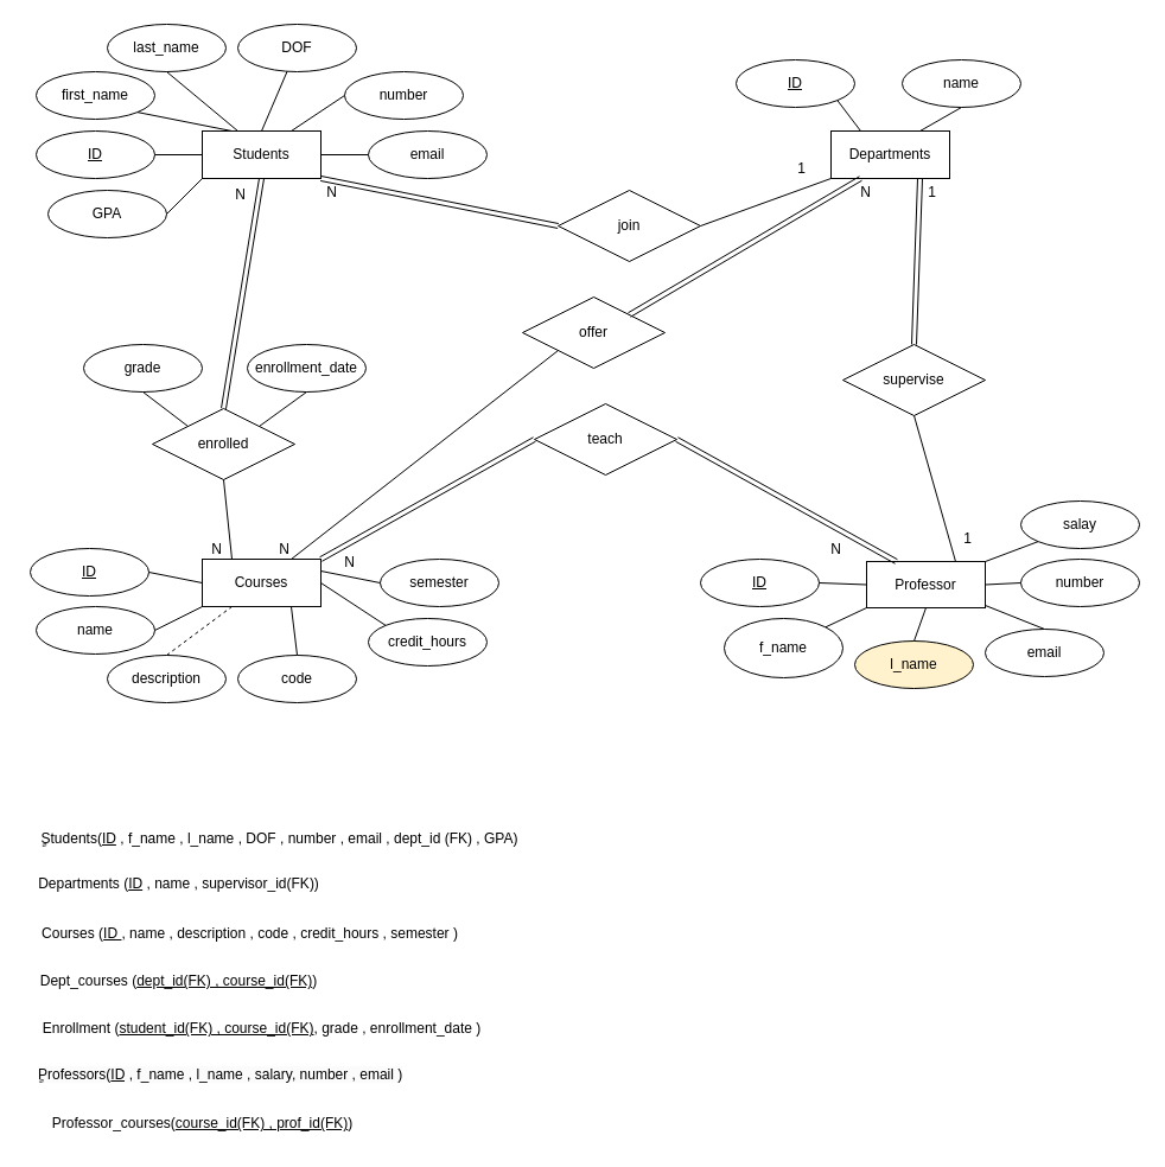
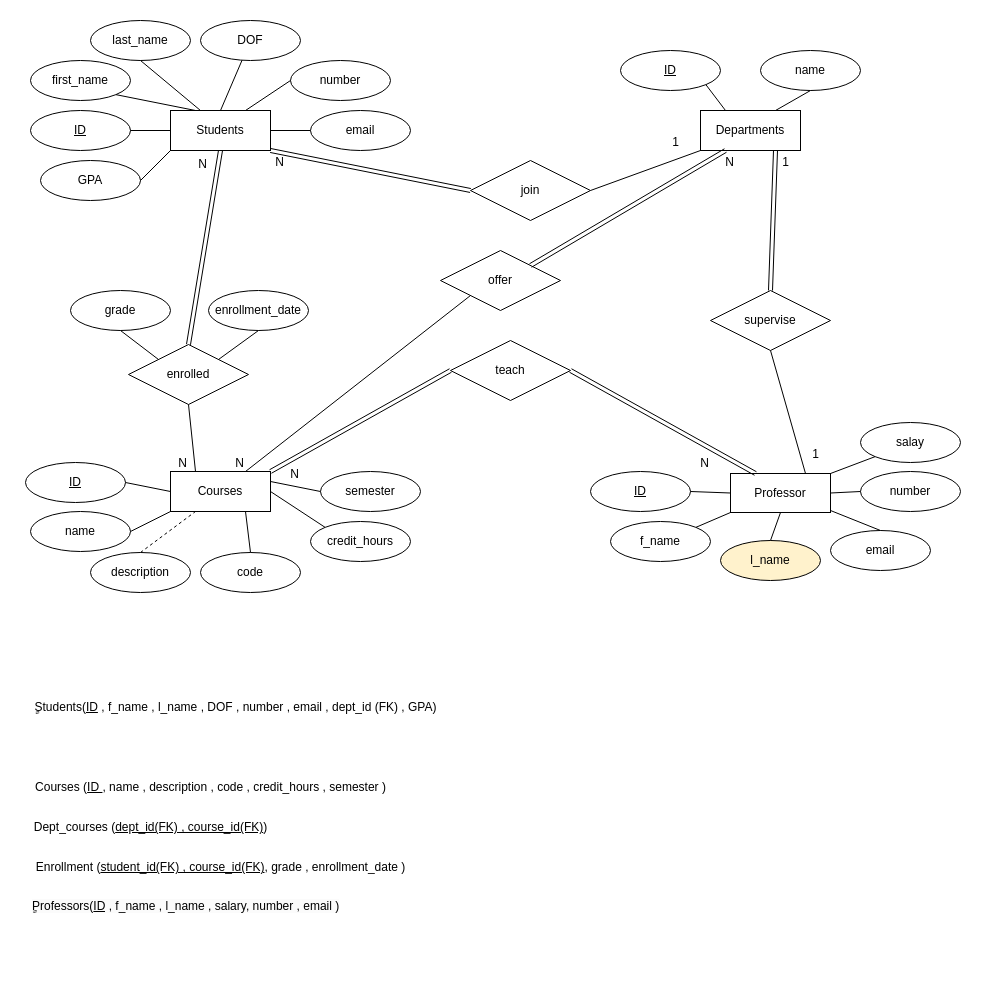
  <mxCell id="0" />
  <mxCell id="1" parent="0" />
  <mxCell id="2" value="Students" style="whiteSpace=wrap;html=1;align=center;" parent="1" vertex="1"><mxGeometry x="170" y="110" width="100" height="40" as="geometry" /></mxCell>
  <mxCell id="3" value="ID" style="ellipse;whiteSpace=wrap;html=1;align=center;fontStyle=4;" parent="1" vertex="1"><mxGeometry x="30" y="110" width="100" height="40" as="geometry" /></mxCell>
  <mxCell id="4" value="email" style="ellipse;whiteSpace=wrap;html=1;align=center;" parent="1" vertex="1"><mxGeometry x="310" y="110" width="100" height="40" as="geometry" /></mxCell>
  <mxCell id="5" value="number" style="ellipse;whiteSpace=wrap;html=1;align=center;" parent="1" vertex="1"><mxGeometry x="290" y="60" width="100" height="40" as="geometry" /></mxCell>
  <mxCell id="6" value="DOF" style="ellipse;whiteSpace=wrap;html=1;align=center;" parent="1" vertex="1"><mxGeometry x="200" y="20" width="100" height="40" as="geometry" /></mxCell>
  <mxCell id="7" value="first_name" style="ellipse;whiteSpace=wrap;html=1;align=center;" parent="1" vertex="1"><mxGeometry x="30" y="60" width="100" height="40" as="geometry" /></mxCell>
  <mxCell id="8" value="" style="endArrow=none;html=1;rounded=0;entryX=0;entryY=0.5;entryDx=0;entryDy=0;exitX=1;exitY=0.5;exitDx=0;exitDy=0;" parent="1" source="2" target="4" edge="1"><mxGeometry relative="1" as="geometry"><mxPoint x="380" y="310" as="sourcePoint" /><mxPoint x="540" y="310" as="targetPoint" /></mxGeometry></mxCell>
  <mxCell id="9" value="" style="endArrow=none;html=1;rounded=0;entryX=0;entryY=0.5;entryDx=0;entryDy=0;exitX=0.75;exitY=0;exitDx=0;exitDy=0;" parent="1" source="2" target="5" edge="1"><mxGeometry relative="1" as="geometry"><mxPoint x="380" y="310" as="sourcePoint" /><mxPoint x="540" y="310" as="targetPoint" /></mxGeometry></mxCell>
  <mxCell id="10" value="" style="endArrow=none;html=1;rounded=0;entryX=0.5;entryY=0;entryDx=0;entryDy=0;" parent="1" source="6" target="2" edge="1"><mxGeometry relative="1" as="geometry"><mxPoint x="380" y="310" as="sourcePoint" /><mxPoint x="540" y="310" as="targetPoint" /></mxGeometry></mxCell>
  <mxCell id="11" value="" style="endArrow=none;html=1;rounded=0;exitX=1;exitY=1;exitDx=0;exitDy=0;entryX=0.25;entryY=0;entryDx=0;entryDy=0;" parent="1" source="7" target="2" edge="1"><mxGeometry relative="1" as="geometry"><mxPoint x="380" y="310" as="sourcePoint" /><mxPoint x="540" y="310" as="targetPoint" /></mxGeometry></mxCell>
  <mxCell id="12" value="" style="endArrow=none;html=1;rounded=0;entryX=1;entryY=0.5;entryDx=0;entryDy=0;exitX=0;exitY=0.5;exitDx=0;exitDy=0;" parent="1" source="2" target="3" edge="1"><mxGeometry relative="1" as="geometry"><mxPoint x="270" y="370" as="sourcePoint" /><mxPoint x="540" y="310" as="targetPoint" /></mxGeometry></mxCell>
  <mxCell id="13" value="Departments" style="whiteSpace=wrap;html=1;align=center;" parent="1" vertex="1"><mxGeometry x="700" y="110" width="100" height="40" as="geometry" /></mxCell>
  <mxCell id="14" value="ID" style="ellipse;whiteSpace=wrap;html=1;align=center;fontStyle=4;" parent="1" vertex="1"><mxGeometry x="620" y="50" width="100" height="40" as="geometry" /></mxCell>
  <mxCell id="15" value="name" style="ellipse;whiteSpace=wrap;html=1;align=center;" parent="1" vertex="1"><mxGeometry x="760" y="50" width="100" height="40" as="geometry" /></mxCell>
  <mxCell id="16" value="" style="endArrow=none;html=1;rounded=0;entryX=0.5;entryY=1;entryDx=0;entryDy=0;exitX=0.75;exitY=0;exitDx=0;exitDy=0;" parent="1" source="13" target="15" edge="1"><mxGeometry relative="1" as="geometry"><mxPoint x="380" y="310" as="sourcePoint" /><mxPoint x="540" y="310" as="targetPoint" /></mxGeometry></mxCell>
  <mxCell id="17" value="" style="endArrow=none;html=1;rounded=0;exitX=1;exitY=1;exitDx=0;exitDy=0;entryX=0.25;entryY=0;entryDx=0;entryDy=0;" parent="1" source="14" target="13" edge="1"><mxGeometry relative="1" as="geometry"><mxPoint x="380" y="310" as="sourcePoint" /><mxPoint x="540" y="310" as="targetPoint" /></mxGeometry></mxCell>
  <mxCell id="18" value="Courses" style="whiteSpace=wrap;html=1;align=center;" parent="1" vertex="1"><mxGeometry x="170" y="471" width="100" height="40" as="geometry" /></mxCell>
  <mxCell id="19" value="ID" style="ellipse;whiteSpace=wrap;html=1;align=center;fontStyle=4;" parent="1" vertex="1"><mxGeometry x="25" y="462" width="100" height="40" as="geometry" /></mxCell>
  <mxCell id="20" value="code" style="ellipse;whiteSpace=wrap;html=1;align=center;" parent="1" vertex="1"><mxGeometry x="200" y="552" width="100" height="40" as="geometry" /></mxCell>
  <mxCell id="21" value="description" style="ellipse;whiteSpace=wrap;html=1;align=center;" parent="1" vertex="1"><mxGeometry x="90" y="552" width="100" height="40" as="geometry" /></mxCell>
  <mxCell id="22" value="name" style="ellipse;whiteSpace=wrap;html=1;align=center;" parent="1" vertex="1"><mxGeometry x="30" y="511" width="100" height="40" as="geometry" /></mxCell>
  <mxCell id="23" value="" style="endArrow=none;html=1;rounded=0;exitX=0.5;exitY=0;exitDx=0;exitDy=0;entryX=0.75;entryY=1;entryDx=0;entryDy=0;" parent="1" source="20" target="18" edge="1"><mxGeometry relative="1" as="geometry"><mxPoint x="380" y="371" as="sourcePoint" /><mxPoint x="540" y="371" as="targetPoint" /></mxGeometry></mxCell>
  <mxCell id="24" value="" style="endArrow=none;html=1;rounded=0;exitX=0.5;exitY=0;exitDx=0;exitDy=0;entryX=0.25;entryY=1;entryDx=0;entryDy=0;dashed=1;" parent="1" source="21" target="18" edge="1"><mxGeometry relative="1" as="geometry"><mxPoint x="380" y="371" as="sourcePoint" /><mxPoint x="540" y="371" as="targetPoint" /></mxGeometry></mxCell>
  <mxCell id="25" value="" style="endArrow=none;html=1;rounded=0;entryX=0;entryY=1;entryDx=0;entryDy=0;exitX=1;exitY=0.5;exitDx=0;exitDy=0;" parent="1" source="22" target="18" edge="1"><mxGeometry relative="1" as="geometry"><mxPoint x="140" y="517" as="sourcePoint" /><mxPoint x="540" y="371" as="targetPoint" /></mxGeometry></mxCell>
  <mxCell id="26" value="" style="endArrow=none;html=1;rounded=0;exitX=1;exitY=0.5;exitDx=0;exitDy=0;entryX=0;entryY=0.5;entryDx=0;entryDy=0;" parent="1" source="19" target="18" edge="1"><mxGeometry relative="1" as="geometry"><mxPoint x="130" y="481" as="sourcePoint" /><mxPoint x="540" y="371" as="targetPoint" /></mxGeometry></mxCell>
  <mxCell id="27" value="join" style="shape=rhombus;perimeter=rhombusPerimeter;whiteSpace=wrap;html=1;align=center;" parent="1" vertex="1"><mxGeometry x="470" y="160" width="120" height="60" as="geometry" /></mxCell>
  <mxCell id="28" value="" style="shape=link;html=1;rounded=0;entryX=1;entryY=1;entryDx=0;entryDy=0;exitX=0;exitY=0.5;exitDx=0;exitDy=0;" parent="1" source="27" target="2" edge="1"><mxGeometry relative="1" as="geometry"><mxPoint x="380" y="310" as="sourcePoint" /><mxPoint x="540" y="310" as="targetPoint" /></mxGeometry></mxCell>
  <mxCell id="29" value="N" style="resizable=0;html=1;whiteSpace=wrap;align=right;verticalAlign=bottom;" parent="28" connectable="0" vertex="1"><mxGeometry x="1" relative="1" as="geometry"><mxPoint x="15" y="20" as="offset" /></mxGeometry></mxCell>
  <mxCell id="30" value="" style="endArrow=none;html=1;rounded=0;entryX=0;entryY=1;entryDx=0;entryDy=0;exitX=1;exitY=0.5;exitDx=0;exitDy=0;" parent="1" source="27" target="13" edge="1"><mxGeometry relative="1" as="geometry"><mxPoint x="380" y="310" as="sourcePoint" /><mxPoint x="540" y="310" as="targetPoint" /></mxGeometry></mxCell>
  <mxCell id="31" value="1" style="resizable=0;html=1;whiteSpace=wrap;align=right;verticalAlign=bottom;" parent="30" connectable="0" vertex="1"><mxGeometry x="1" relative="1" as="geometry"><mxPoint x="-20" as="offset" /></mxGeometry></mxCell>
  <mxCell id="32" value="offer" style="shape=rhombus;perimeter=rhombusPerimeter;whiteSpace=wrap;html=1;align=center;" parent="1" vertex="1"><mxGeometry x="440" y="250" width="120" height="60" as="geometry" /></mxCell>
  <mxCell id="33" value="" style="endArrow=none;html=1;rounded=0;entryX=0.75;entryY=0;entryDx=0;entryDy=0;exitX=0;exitY=1;exitDx=0;exitDy=0;" parent="1" source="32" target="18" edge="1"><mxGeometry relative="1" as="geometry"><mxPoint x="390" y="300" as="sourcePoint" /><mxPoint x="270" y="400" as="targetPoint" /></mxGeometry></mxCell>
  <mxCell id="34" value="N" style="resizable=0;html=1;whiteSpace=wrap;align=right;verticalAlign=bottom;" parent="33" connectable="0" vertex="1"><mxGeometry x="1" relative="1" as="geometry" /></mxCell>
  <mxCell id="35" value="" style="shape=link;html=1;rounded=0;entryX=0.25;entryY=1;entryDx=0;entryDy=0;exitX=1;exitY=0;exitDx=0;exitDy=0;" parent="1" source="32" target="13" edge="1"><mxGeometry relative="1" as="geometry"><mxPoint x="380" y="310" as="sourcePoint" /><mxPoint x="540" y="310" as="targetPoint" /></mxGeometry></mxCell>
  <mxCell id="36" value="N" style="resizable=0;html=1;whiteSpace=wrap;align=right;verticalAlign=bottom;" parent="35" connectable="0" vertex="1"><mxGeometry x="1" relative="1" as="geometry"><mxPoint x="10" y="20" as="offset" /></mxGeometry></mxCell>
  <mxCell id="37" value="enrolled" style="shape=rhombus;perimeter=rhombusPerimeter;whiteSpace=wrap;html=1;align=center;" parent="1" vertex="1"><mxGeometry x="128" y="344" width="120" height="60" as="geometry" /></mxCell>
  <mxCell id="38" value="last_name" style="ellipse;whiteSpace=wrap;html=1;align=center;" parent="1" vertex="1"><mxGeometry x="90" y="20" width="100" height="40" as="geometry" /></mxCell>
  <mxCell id="39" value="GPA" style="ellipse;whiteSpace=wrap;html=1;align=center;" parent="1" vertex="1"><mxGeometry x="40" y="160" width="100" height="40" as="geometry" /></mxCell>
  <mxCell id="40" value="" style="endArrow=none;html=1;rounded=0;exitX=0.5;exitY=1;exitDx=0;exitDy=0;" parent="1" source="38" edge="1"><mxGeometry relative="1" as="geometry"><mxPoint x="380" y="310" as="sourcePoint" /><mxPoint x="200" y="110" as="targetPoint" /></mxGeometry></mxCell>
  <mxCell id="41" value="" style="endArrow=none;html=1;rounded=0;exitX=1;exitY=0.5;exitDx=0;exitDy=0;entryX=0;entryY=1;entryDx=0;entryDy=0;" parent="1" source="39" target="2" edge="1"><mxGeometry relative="1" as="geometry"><mxPoint x="380" y="310" as="sourcePoint" /><mxPoint x="540" y="310" as="targetPoint" /></mxGeometry></mxCell>
  <mxCell id="42" value="" style="endArrow=none;html=1;rounded=0;entryX=0.25;entryY=0;entryDx=0;entryDy=0;exitX=0.5;exitY=1;exitDx=0;exitDy=0;" parent="1" source="37" target="18" edge="1"><mxGeometry relative="1" as="geometry"><mxPoint x="490" y="557" as="sourcePoint" /><mxPoint x="540" y="376" as="targetPoint" /></mxGeometry></mxCell>
  <mxCell id="43" value="N" style="resizable=0;html=1;whiteSpace=wrap;align=right;verticalAlign=bottom;" parent="42" connectable="0" vertex="1"><mxGeometry x="1" relative="1" as="geometry"><mxPoint x="-7" as="offset" /></mxGeometry></mxCell>
  <mxCell id="44" value="enrollment_date" style="ellipse;whiteSpace=wrap;html=1;align=center;" parent="1" vertex="1"><mxGeometry x="208" y="290" width="100" height="40" as="geometry" /></mxCell>
  <mxCell id="45" value="" style="endArrow=none;html=1;rounded=0;entryX=0.5;entryY=1;entryDx=0;entryDy=0;exitX=1;exitY=0;exitDx=0;exitDy=0;" parent="1" source="37" target="44" edge="1"><mxGeometry relative="1" as="geometry"><mxPoint x="18" y="280" as="sourcePoint" /><mxPoint x="178" y="280" as="targetPoint" /></mxGeometry></mxCell>
  <mxCell id="46" value="grade" style="ellipse;whiteSpace=wrap;html=1;align=center;" parent="1" vertex="1"><mxGeometry x="70" y="290" width="100" height="40" as="geometry" /></mxCell>
  <mxCell id="47" value="" style="endArrow=none;html=1;rounded=0;exitX=0.5;exitY=1;exitDx=0;exitDy=0;entryX=0;entryY=0;entryDx=0;entryDy=0;" parent="1" source="46" target="37" edge="1"><mxGeometry relative="1" as="geometry"><mxPoint x="380" y="310" as="sourcePoint" /><mxPoint x="540" y="310" as="targetPoint" /></mxGeometry></mxCell>
  <mxCell id="48" value="Professor" style="whiteSpace=wrap;html=1;align=center;" parent="1" vertex="1"><mxGeometry x="730" y="473" width="100" height="39" as="geometry" /></mxCell>
  <mxCell id="49" value="ID" style="ellipse;whiteSpace=wrap;html=1;align=center;fontStyle=4;" parent="1" vertex="1"><mxGeometry x="590" y="471" width="100" height="40" as="geometry" /></mxCell>
  <mxCell id="50" value="number" style="ellipse;whiteSpace=wrap;html=1;align=center;" parent="1" vertex="1"><mxGeometry x="860" y="471" width="100" height="40" as="geometry" /></mxCell>
  <mxCell id="51" value="email" style="ellipse;whiteSpace=wrap;html=1;align=center;" parent="1" vertex="1"><mxGeometry x="830" y="530" width="100" height="40" as="geometry" /></mxCell>
  <mxCell id="52" value="l_name" style="ellipse;whiteSpace=wrap;html=1;align=center;fillColor=#fff2cc;" parent="1" vertex="1"><mxGeometry x="720" y="540" width="100" height="40" as="geometry" /></mxCell>
- <mxCell id="53" value="f_name" style="ellipse;whiteSpace=wrap;html=1;align=center;" parent="1" vertex="1"><mxGeometry x="610" y="521" width="100" height="50" as="geometry" /></mxCell>
+ <mxCell id="53" value="f_name" style="ellipse;whiteSpace=wrap;html=1;align=center;" parent="1" vertex="1"><mxGeometry x="610" y="521" width="100" height="40" as="geometry" /></mxCell>
  <mxCell id="54" value="" style="endArrow=none;html=1;rounded=0;entryX=0;entryY=0.5;entryDx=0;entryDy=0;exitX=1;exitY=0.5;exitDx=0;exitDy=0;" parent="1" source="49" target="48" edge="1"><mxGeometry relative="1" as="geometry"><mxPoint x="380" y="410" as="sourcePoint" /><mxPoint x="540" y="410" as="targetPoint" /></mxGeometry></mxCell>
  <mxCell id="55" value="" style="endArrow=none;html=1;rounded=0;entryX=0;entryY=1;entryDx=0;entryDy=0;exitX=1;exitY=0;exitDx=0;exitDy=0;" parent="1" source="53" target="48" edge="1"><mxGeometry relative="1" as="geometry"><mxPoint x="380" y="410" as="sourcePoint" /><mxPoint x="540" y="410" as="targetPoint" /></mxGeometry></mxCell>
  <mxCell id="56" value="" style="endArrow=none;html=1;rounded=0;entryX=0.5;entryY=0;entryDx=0;entryDy=0;exitX=0.5;exitY=1;exitDx=0;exitDy=0;" parent="1" source="48" target="52" edge="1"><mxGeometry relative="1" as="geometry"><mxPoint x="380" y="410" as="sourcePoint" /><mxPoint x="540" y="410" as="targetPoint" /></mxGeometry></mxCell>
  <mxCell id="57" value="" style="endArrow=none;html=1;rounded=0;entryX=0.5;entryY=0;entryDx=0;entryDy=0;" parent="1" target="51" edge="1"><mxGeometry relative="1" as="geometry"><mxPoint x="830" y="510" as="sourcePoint" /><mxPoint x="867" y="522" as="targetPoint" /></mxGeometry></mxCell>
  <mxCell id="58" value="" style="endArrow=none;html=1;rounded=0;entryX=0;entryY=0.5;entryDx=0;entryDy=0;exitX=1;exitY=0.5;exitDx=0;exitDy=0;" parent="1" source="48" target="50" edge="1"><mxGeometry relative="1" as="geometry"><mxPoint x="380" y="410" as="sourcePoint" /><mxPoint x="540" y="410" as="targetPoint" /></mxGeometry></mxCell>
  <mxCell id="59" value="credit_hours" style="ellipse;whiteSpace=wrap;html=1;align=center;" parent="1" vertex="1"><mxGeometry x="310" y="521" width="100" height="40" as="geometry" /></mxCell>
  <mxCell id="60" value="" style="endArrow=none;html=1;rounded=0;exitX=1;exitY=0.5;exitDx=0;exitDy=0;entryX=0;entryY=0;entryDx=0;entryDy=0;" parent="1" source="18" target="59" edge="1"><mxGeometry relative="1" as="geometry"><mxPoint x="380" y="370" as="sourcePoint" /><mxPoint x="540" y="370" as="targetPoint" /></mxGeometry></mxCell>
  <mxCell id="61" value="teach" style="shape=rhombus;perimeter=rhombusPerimeter;whiteSpace=wrap;html=1;align=center;" parent="1" vertex="1"><mxGeometry x="450" y="340" width="120" height="60" as="geometry" /></mxCell>
  <mxCell id="62" value="" style="shape=link;html=1;rounded=0;entryX=1;entryY=0;entryDx=0;entryDy=0;exitX=0;exitY=0.5;exitDx=0;exitDy=0;" parent="1" source="61" target="18" edge="1"><mxGeometry relative="1" as="geometry"><mxPoint x="380" y="370" as="sourcePoint" /><mxPoint x="540" y="370" as="targetPoint" /></mxGeometry></mxCell>
  <mxCell id="63" value="N" style="resizable=0;html=1;whiteSpace=wrap;align=right;verticalAlign=bottom;" parent="62" connectable="0" vertex="1"><mxGeometry x="1" relative="1" as="geometry"><mxPoint x="30" y="11" as="offset" /></mxGeometry></mxCell>
  <mxCell id="64" value="" style="shape=link;html=1;rounded=0;entryX=0.25;entryY=0;entryDx=0;entryDy=0;exitX=1;exitY=0.5;exitDx=0;exitDy=0;" parent="1" source="61" target="48" edge="1"><mxGeometry relative="1" as="geometry"><mxPoint x="380" y="370" as="sourcePoint" /><mxPoint x="540" y="370" as="targetPoint" /></mxGeometry></mxCell>
  <mxCell id="65" value="N" style="resizable=0;html=1;whiteSpace=wrap;align=right;verticalAlign=bottom;" parent="64" connectable="0" vertex="1"><mxGeometry x="1" relative="1" as="geometry"><mxPoint x="-45" y="-2" as="offset" /></mxGeometry></mxCell>
  <mxCell id="66" value="supervise" style="shape=rhombus;perimeter=rhombusPerimeter;whiteSpace=wrap;html=1;align=center;" parent="1" vertex="1"><mxGeometry x="710" y="290" width="120" height="60" as="geometry" /></mxCell>
  <mxCell id="67" value="" style="shape=link;html=1;rounded=0;entryX=0.75;entryY=1;entryDx=0;entryDy=0;exitX=0.5;exitY=0;exitDx=0;exitDy=0;" parent="1" source="66" target="13" edge="1"><mxGeometry relative="1" as="geometry"><mxPoint x="380" y="370" as="sourcePoint" /><mxPoint x="540" y="370" as="targetPoint" /></mxGeometry></mxCell>
  <mxCell id="68" value="1" style="resizable=0;html=1;whiteSpace=wrap;align=right;verticalAlign=bottom;" parent="67" connectable="0" vertex="1"><mxGeometry x="1" relative="1" as="geometry"><mxPoint x="15" y="20" as="offset" /></mxGeometry></mxCell>
  <mxCell id="69" value="" style="endArrow=none;html=1;rounded=0;entryX=0.75;entryY=0;entryDx=0;entryDy=0;exitX=0.5;exitY=1;exitDx=0;exitDy=0;" parent="1" source="66" target="48" edge="1"><mxGeometry relative="1" as="geometry"><mxPoint x="380" y="370" as="sourcePoint" /><mxPoint x="540" y="370" as="targetPoint" /></mxGeometry></mxCell>
  <mxCell id="70" value="1" style="resizable=0;html=1;whiteSpace=wrap;align=right;verticalAlign=bottom;" parent="69" connectable="0" vertex="1"><mxGeometry x="1" relative="1" as="geometry"><mxPoint x="15" y="-11" as="offset" /></mxGeometry></mxCell>
  <mxCell id="71" value="ٍStudents(&lt;u&gt;ID&lt;/u&gt; , f_name , l_name , DOF , number , email , dept_id (FK) , GPA)" style="text;html=1;align=center;verticalAlign=middle;resizable=0;points=[];autosize=1;strokeColor=none;fillColor=none;" parent="1" vertex="1"><mxGeometry x="20" y="692" width="430" height="30" as="geometry" /></mxCell>
- <mxCell id="72" value="Departments (&lt;u&gt;ID&lt;/u&gt; , name , supervisor_id(FK))" style="text;html=1;align=center;verticalAlign=middle;resizable=0;points=[];autosize=1;strokeColor=none;fillColor=none;" parent="1" vertex="1"><mxGeometry x="20" y="730" width="260" height="30" as="geometry" /></mxCell>
  <mxCell id="73" value="Courses (&lt;u&gt;ID &lt;/u&gt;, name , description , code , credit_hours , semester )" style="text;html=1;align=center;verticalAlign=middle;resizable=0;points=[];autosize=1;strokeColor=none;fillColor=none;" parent="1" vertex="1"><mxGeometry x="25" y="772" width="370" height="30" as="geometry" /></mxCell>
  <mxCell id="74" value="Dept_courses (&lt;u&gt;dept_id(FK) , course_id(FK)&lt;/u&gt;)" style="text;html=1;align=center;verticalAlign=middle;resizable=0;points=[];autosize=1;strokeColor=none;fillColor=none;" parent="1" vertex="1"><mxGeometry x="20" y="812" width="260" height="30" as="geometry" /></mxCell>
  <mxCell id="75" value="Enrollment (&lt;u&gt;student_id(FK)&amp;nbsp;, course_id(FK)&lt;/u&gt;, grade , enrollment_date )" style="text;html=1;align=center;verticalAlign=middle;resizable=0;points=[];autosize=1;strokeColor=none;fillColor=none;" parent="1" vertex="1"><mxGeometry x="25" y="852" width="390" height="30" as="geometry" /></mxCell>
- <mxCell id="76" value="Professor_courses(&lt;u&gt;course_id(FK) , prof_id(FK)&lt;/u&gt;)" style="text;html=1;align=center;verticalAlign=middle;resizable=0;points=[];autosize=1;strokeColor=none;fillColor=none;" parent="1" vertex="1"><mxGeometry x="30" y="932" width="280" height="30" as="geometry" /></mxCell>
  <mxCell id="77" value="salay" style="ellipse;whiteSpace=wrap;html=1;align=center;" parent="1" vertex="1"><mxGeometry x="860" y="422" width="100" height="40" as="geometry" /></mxCell>
  <mxCell id="78" value="" style="endArrow=none;html=1;rounded=0;entryX=0;entryY=1;entryDx=0;entryDy=0;exitX=1;exitY=0;exitDx=0;exitDy=0;" parent="1" source="48" target="77" edge="1"><mxGeometry relative="1" as="geometry"><mxPoint x="365" y="412" as="sourcePoint" /><mxPoint x="525" y="412" as="targetPoint" /></mxGeometry></mxCell>
  <mxCell id="79" value="&lt;span style=&quot;color: rgb(0, 0, 0); font-family: Helvetica; font-size: 12px; font-style: normal; font-variant-ligatures: normal; font-variant-caps: normal; font-weight: 400; letter-spacing: normal; orphans: 2; text-align: center; text-indent: 0px; text-transform: none; widows: 2; word-spacing: 0px; -webkit-text-stroke-width: 0px; background-color: rgb(251, 251, 251); text-decoration-thickness: initial; text-decoration-style: initial; text-decoration-color: initial; float: none; display: inline !important;&quot;&gt;ٍProfessors(&lt;/span&gt;&lt;u style=&quot;border-color: var(--border-color); color: rgb(0, 0, 0); font-family: Helvetica; font-size: 12px; font-style: normal; font-variant-ligatures: normal; font-variant-caps: normal; font-weight: 400; letter-spacing: normal; orphans: 2; text-align: center; text-indent: 0px; text-transform: none; widows: 2; word-spacing: 0px; -webkit-text-stroke-width: 0px; background-color: rgb(251, 251, 251);&quot;&gt;ID&lt;/u&gt;&lt;span style=&quot;color: rgb(0, 0, 0); font-family: Helvetica; font-size: 12px; font-style: normal; font-variant-ligatures: normal; font-variant-caps: normal; font-weight: 400; letter-spacing: normal; orphans: 2; text-align: center; text-indent: 0px; text-transform: none; widows: 2; word-spacing: 0px; -webkit-text-stroke-width: 0px; background-color: rgb(251, 251, 251); text-decoration-thickness: initial; text-decoration-style: initial; text-decoration-color: initial; float: none; display: inline !important;&quot;&gt;&lt;span&gt;&amp;nbsp;&lt;/span&gt;, f_name , l_name , salary, number , email )&lt;/span&gt;" style="text;whiteSpace=wrap;html=1;" parent="1" vertex="1"><mxGeometry x="30" y="892" width="400" height="40" as="geometry" /></mxCell>
  <mxCell id="80" value="semester" style="ellipse;whiteSpace=wrap;html=1;align=center;" parent="1" vertex="1"><mxGeometry x="320" y="471" width="100" height="40" as="geometry" /></mxCell>
  <mxCell id="81" value="" style="endArrow=none;html=1;rounded=0;exitX=1;exitY=0.25;exitDx=0;exitDy=0;entryX=0;entryY=0.5;entryDx=0;entryDy=0;" parent="1" source="18" target="80" edge="1"><mxGeometry relative="1" as="geometry"><mxPoint x="475" y="392" as="sourcePoint" /><mxPoint x="635" y="392" as="targetPoint" /></mxGeometry></mxCell>
  <mxCell id="82" value="" style="shape=link;html=1;rounded=0;entryX=0.5;entryY=1;entryDx=0;entryDy=0;exitX=0.5;exitY=0;exitDx=0;exitDy=0;" parent="1" source="37" target="2" edge="1"><mxGeometry relative="1" as="geometry"><mxPoint x="475" y="352" as="sourcePoint" /><mxPoint x="635" y="352" as="targetPoint" /></mxGeometry></mxCell>
  <mxCell id="83" value="N" style="resizable=0;html=1;whiteSpace=wrap;align=right;verticalAlign=bottom;" parent="82" connectable="0" vertex="1"><mxGeometry x="1" relative="1" as="geometry"><mxPoint x="-12" y="22" as="offset" /></mxGeometry></mxCell>
